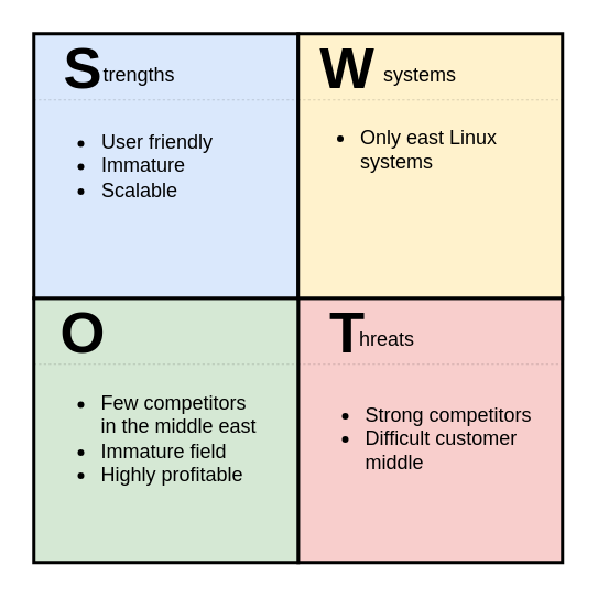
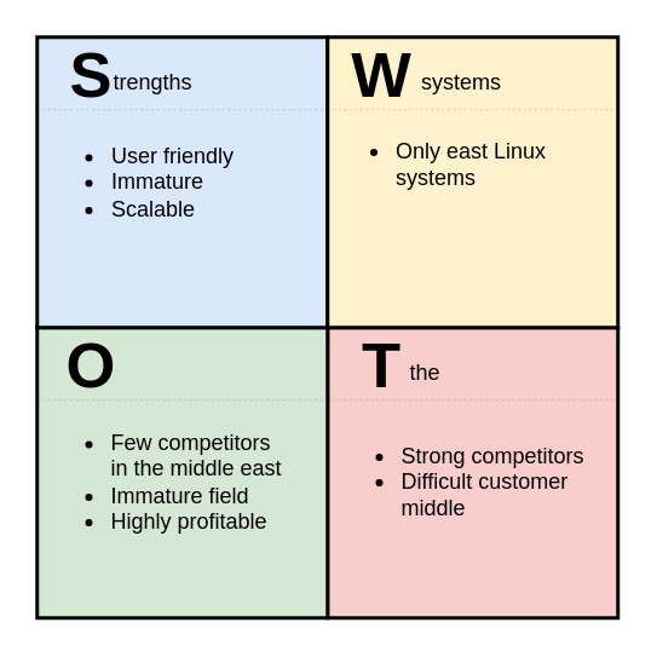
  <mxCell id="0" />
  <mxCell id="1" parent="0" />
  <mxCell id="2" value="" style="rounded=0;whiteSpace=wrap;html=1;strokeWidth=2;fillColor=#f8cecc;" vertex="1" parent="1"><mxGeometry x="180" y="180" width="160" height="160" as="geometry" /></mxCell>
  <mxCell id="3" value="" style="rounded=0;whiteSpace=wrap;html=1;strokeWidth=2;fillColor=#d5e8d4;" vertex="1" parent="1"><mxGeometry x="20" y="180" width="160" height="160" as="geometry" /></mxCell>
  <mxCell id="4" value="" style="rounded=0;whiteSpace=wrap;html=1;strokeWidth=2;fillColor=#dae8fc;" vertex="1" parent="1"><mxGeometry x="20" y="20" width="160" height="160" as="geometry" /></mxCell>
  <mxCell id="5" value="" style="rounded=0;whiteSpace=wrap;html=1;strokeWidth=2;fillColor=#fff2cc;" vertex="1" parent="1"><mxGeometry x="180" y="20" width="160" height="160" as="geometry" /></mxCell>
  <mxCell id="6" value="&lt;b&gt;&lt;font style=&quot;font-size: 35px&quot;&gt;S&lt;/font&gt;&lt;/b&gt;" style="text;html=1;strokeColor=none;fillColor=none;align=center;verticalAlign=middle;whiteSpace=wrap;rounded=0;" vertex="1" parent="1"><mxGeometry x="30" y="30" width="40" height="20" as="geometry" /></mxCell>
  <mxCell id="7" value="trengths" style="text;html=1;strokeColor=none;fillColor=none;align=center;verticalAlign=middle;whiteSpace=wrap;rounded=0;" vertex="1" parent="1"><mxGeometry x="64" y="35" width="40" height="20" as="geometry" /></mxCell>
  <mxCell id="8" value="&lt;b&gt;&lt;font style=&quot;font-size: 35px&quot;&gt;W&lt;/font&gt;&lt;/b&gt;" style="text;html=1;strokeColor=none;fillColor=none;align=center;verticalAlign=middle;whiteSpace=wrap;rounded=0;" vertex="1" parent="1"><mxGeometry x="190" y="30" width="40" height="20" as="geometry" /></mxCell>
  <mxCell id="9" value="systems" style="text;html=1;strokeColor=none;fillColor=none;align=center;verticalAlign=middle;whiteSpace=wrap;rounded=0;" vertex="1" parent="1"><mxGeometry x="234" y="35" width="40" height="20" as="geometry" /></mxCell>
  <mxCell id="10" value="&lt;b&gt;&lt;font style=&quot;font-size: 35px&quot;&gt;O&lt;/font&gt;&lt;/b&gt;" style="text;html=1;strokeColor=none;fillColor=none;align=center;verticalAlign=middle;whiteSpace=wrap;rounded=0;" vertex="1" parent="1"><mxGeometry x="30" y="190" width="40" height="20" as="geometry" /></mxCell>
  <mxCell id="11" value="&lt;b&gt;&lt;font style=&quot;font-size: 35px&quot;&gt;T&lt;/font&gt;&lt;/b&gt;" style="text;html=1;strokeColor=none;fillColor=none;align=center;verticalAlign=middle;whiteSpace=wrap;rounded=0;" vertex="1" parent="1"><mxGeometry x="190" y="190" width="40" height="20" as="geometry" /></mxCell>
- <mxCell id="12" value="hreats" style="text;html=1;strokeColor=none;fillColor=none;align=center;verticalAlign=middle;whiteSpace=wrap;rounded=0;" vertex="1" parent="1"><mxGeometry x="214" y="195" width="40" height="20" as="geometry" /></mxCell>
+ <mxCell id="12" value="the" style="text;html=1;strokeColor=none;fillColor=none;align=center;verticalAlign=middle;whiteSpace=wrap;rounded=0;" vertex="1" parent="1"><mxGeometry x="214" y="195" width="40" height="20" as="geometry" /></mxCell>
  <mxCell id="13" value="" style="endArrow=none;dashed=1;html=1;exitX=0;exitY=0.25;exitDx=0;exitDy=0;entryX=1;entryY=0.25;entryDx=0;entryDy=0;strokeWidth=0.5;opacity=20;" edge="1" parent="1" source="5" target="5"><mxGeometry width="50" height="50" relative="1" as="geometry"><mxPoint x="290" y="180" as="sourcePoint" /><mxPoint x="340" y="130" as="targetPoint" /></mxGeometry></mxCell>
  <mxCell id="14" value="" style="endArrow=none;dashed=1;html=1;exitX=0;exitY=0.25;exitDx=0;exitDy=0;entryX=1;entryY=0.25;entryDx=0;entryDy=0;strokeWidth=0.5;opacity=20;" edge="1" parent="1"><mxGeometry width="50" height="50" relative="1" as="geometry"><mxPoint x="20" y="60" as="sourcePoint" /><mxPoint x="180" y="60" as="targetPoint" /></mxGeometry></mxCell>
  <mxCell id="15" value="" style="endArrow=none;dashed=1;html=1;exitX=0;exitY=0.25;exitDx=0;exitDy=0;entryX=1;entryY=0.25;entryDx=0;entryDy=0;strokeWidth=0.5;opacity=20;" edge="1" parent="1"><mxGeometry width="50" height="50" relative="1" as="geometry"><mxPoint x="20" y="220" as="sourcePoint" /><mxPoint x="180" y="220" as="targetPoint" /></mxGeometry></mxCell>
  <mxCell id="16" value="" style="endArrow=none;dashed=1;html=1;exitX=0;exitY=0.25;exitDx=0;exitDy=0;entryX=1;entryY=0.25;entryDx=0;entryDy=0;strokeWidth=0.5;opacity=20;" edge="1" parent="1"><mxGeometry width="50" height="50" relative="1" as="geometry"><mxPoint x="180" y="220" as="sourcePoint" /><mxPoint x="340" y="220" as="targetPoint" /></mxGeometry></mxCell>
  <mxCell id="17" value="&lt;div style=&quot;text-align: left&quot;&gt;&lt;ul&gt;&lt;li&gt;&lt;span&gt;User friendly&lt;/span&gt;&lt;/li&gt;&lt;li&gt;&lt;span&gt;Immature&lt;/span&gt;&lt;/li&gt;&lt;li&gt;&lt;span&gt;Scalable&lt;/span&gt;&lt;/li&gt;&lt;/ul&gt;&lt;/div&gt;" style="text;html=1;strokeColor=none;fillColor=none;align=center;verticalAlign=middle;whiteSpace=wrap;rounded=0;" vertex="1" parent="1"><mxGeometry x="20" y="50" width="110" height="100" as="geometry" /></mxCell>
  <mxCell id="18" value="&lt;div style=&quot;text-align: left&quot;&gt;&lt;ul&gt;&lt;li&gt;&lt;span&gt;Only east Linux systems&lt;/span&gt;&lt;/li&gt;&lt;/ul&gt;&lt;/div&gt;" style="text;html=1;strokeColor=none;fillColor=none;align=center;verticalAlign=middle;whiteSpace=wrap;rounded=0;" vertex="1" parent="1"><mxGeometry x="176.5" y="40" width="155" height="100" as="geometry" /></mxCell>
  <mxCell id="19" value="&lt;div style=&quot;text-align: left&quot;&gt;&lt;ul&gt;&lt;li&gt;&lt;span&gt;Few competitors in the middle east&lt;/span&gt;&lt;/li&gt;&lt;li&gt;&lt;span&gt;Immature field&lt;/span&gt;&lt;/li&gt;&lt;li&gt;&lt;span&gt;Highly profitable&lt;/span&gt;&lt;/li&gt;&lt;/ul&gt;&lt;/div&gt;" style="text;html=1;strokeColor=none;fillColor=none;align=center;verticalAlign=middle;whiteSpace=wrap;rounded=0;" vertex="1" parent="1"><mxGeometry x="20" y="215" width="140" height="100" as="geometry" /></mxCell>
  <mxCell id="20" value="&lt;div style=&quot;text-align: left&quot;&gt;&lt;ul&gt;&lt;li&gt;&lt;span&gt;Strong competitors&lt;/span&gt;&lt;/li&gt;&lt;li&gt;&lt;span&gt;Difficult customer middle&lt;/span&gt;&lt;/li&gt;&lt;/ul&gt;&lt;/div&gt;" style="text;html=1;strokeColor=none;fillColor=none;align=center;verticalAlign=middle;whiteSpace=wrap;rounded=0;" vertex="1" parent="1"><mxGeometry x="180" y="215" width="150" height="100" as="geometry" /></mxCell>
